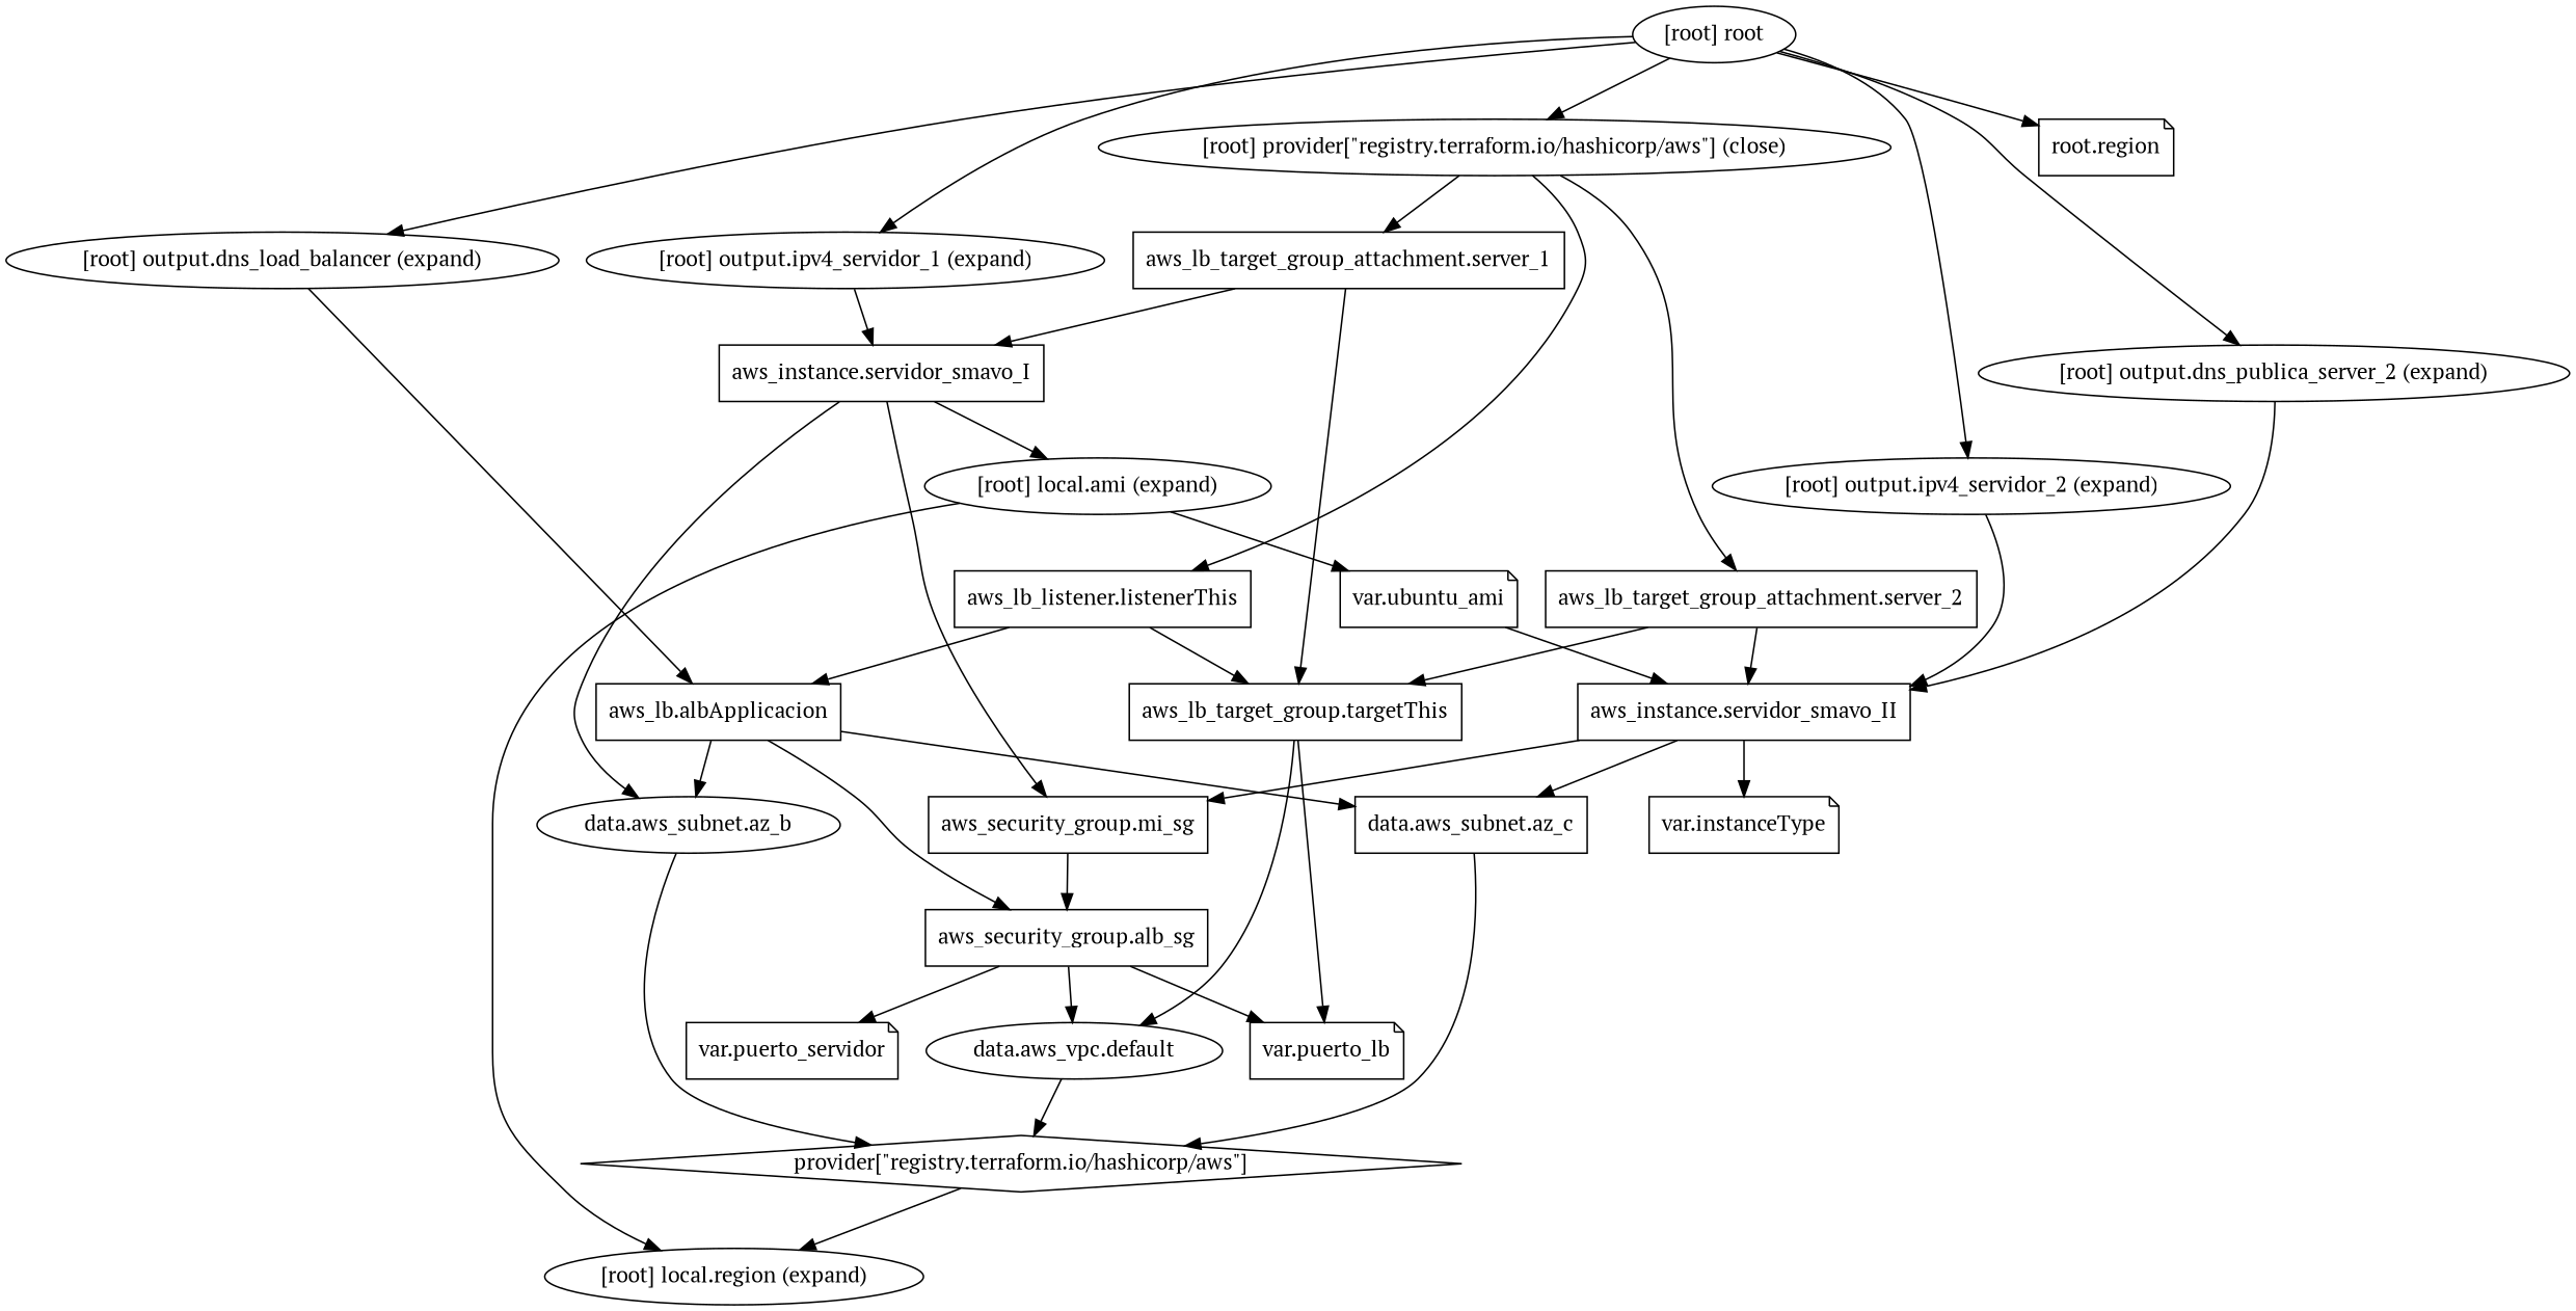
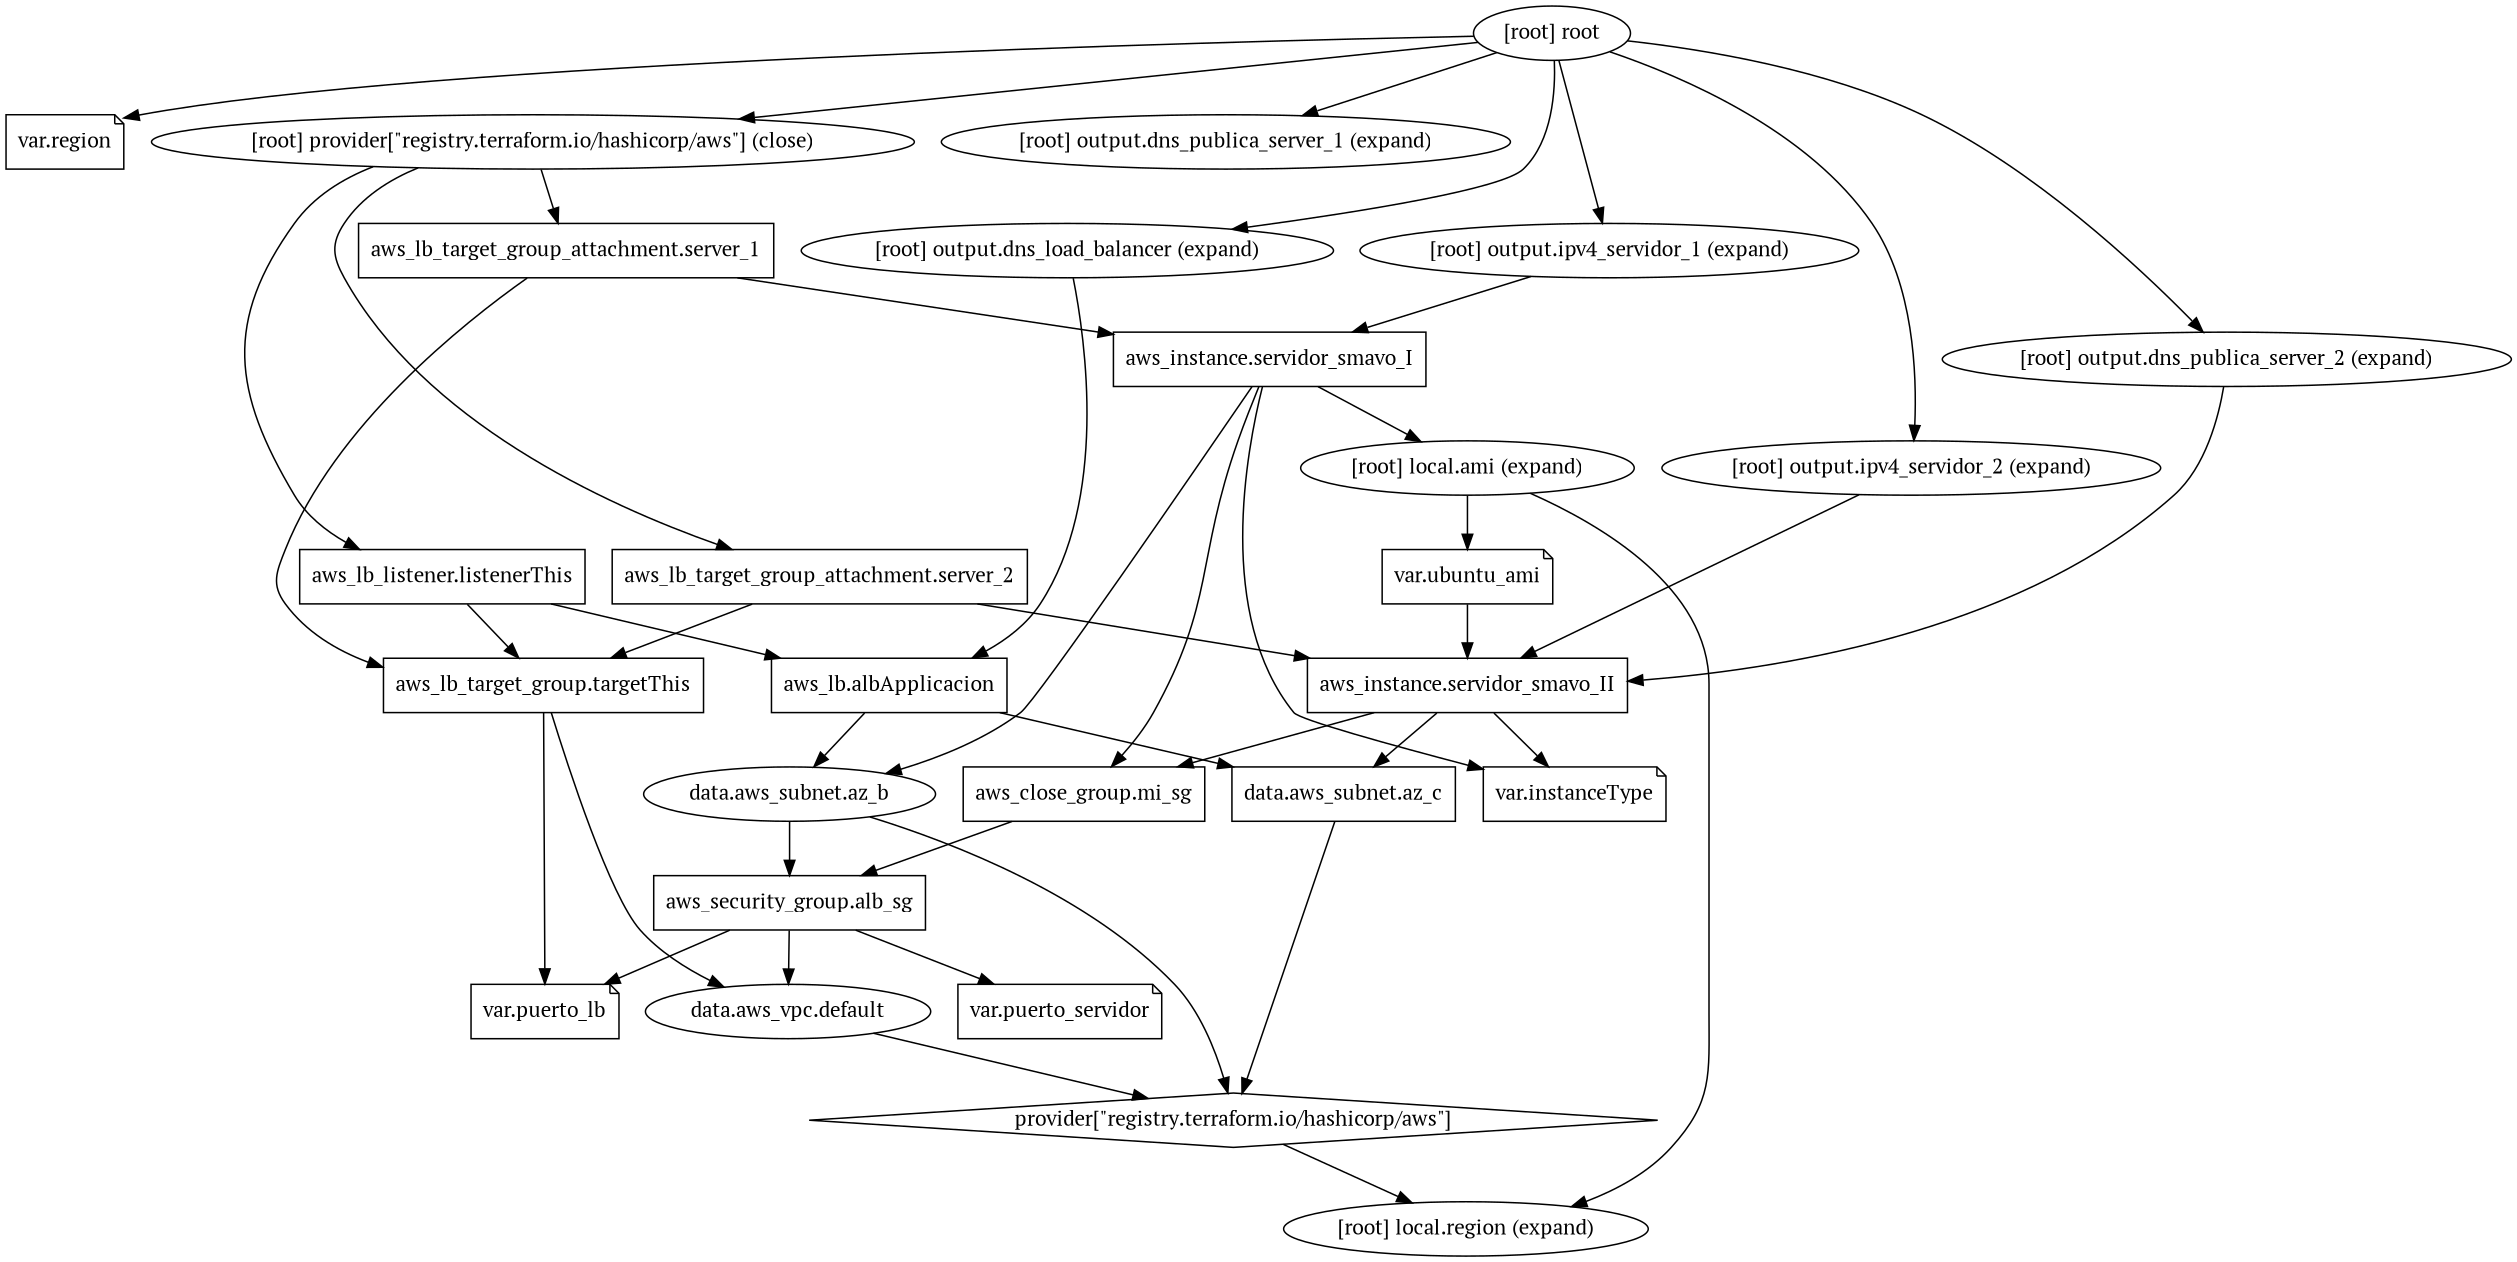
  digraph {
    compound=true
    fontname="PT Serif"
    newrank=true
    node [fontname="PT Serif" shape=box]
    edge [fontname="PT Serif"]
    n1 [label="aws_instance.servidor_smavo_I"]
-   n2 [label="aws_security_group.mi_sg"]
+   n2 [label="aws_close_group.mi_sg"]
    n3 [label="data.aws_subnet.az_b" shape=ellipse]
    n4 [label="var.instanceType" shape=note]
    "[root] local.ami (expand)" [shape=""]
    n6 [label="aws_instance.servidor_smavo_II"]
    n7 [label="data.aws_subnet.az_c"]
    n8 [label="var.ubuntu_ami" shape=note]
    n9 [label="aws_lb.albApplicacion"]
    n10 [label="aws_security_group.alb_sg"]
    n11 [label="aws_lb_listener.listenerThis"]
    n12 [label="aws_lb_target_group.targetThis"]
    n13 [label="data.aws_vpc.default" shape=ellipse]
    n14 [label="var.puerto_lb" shape=note]
    n15 [label="aws_lb_target_group_attachment.server_1"]
    n16 [label="aws_lb_target_group_attachment.server_2"]
    n17 [label="var.puerto_servidor" shape=note]
    n18 [label="provider[\"registry.terraform.io/hashicorp/aws\"]" shape=diamond]
    "[root] local.region (expand)" [shape=""]
-   n20 [label="root.region" shape=note]
+   n20 [label="var.region" shape=note]
    "[root] output.dns_load_balancer (expand)" [shape=""]
+   "[root] output.dns_publica_server_1 (expand)" [shape=""]
    "[root] output.dns_publica_server_2 (expand)" [shape=""]
    "[root] output.ipv4_servidor_1 (expand)" [shape=""]
    "[root] output.ipv4_servidor_2 (expand)" [shape=""]
    "[root] provider[\"registry.terraform.io/hashicorp/aws\"] (close)" [shape=""]
    "[root] root" [shape=""]
    subgraph sub_1 {
      n1
      n2
      n3
      n4
      "[root] local.ami (expand)"
      n6
      n7
      n8
      n9
      n10
      n11
      n12
      n13
      n14
      n15
      n16
      n17
      n18
      "[root] local.region (expand)"
      n20
      "[root] output.dns_load_balancer (expand)"
+     "[root] output.dns_publica_server_1 (expand)"
      "[root] output.dns_publica_server_2 (expand)"
      "[root] output.ipv4_servidor_1 (expand)"
      "[root] output.ipv4_servidor_2 (expand)"
      "[root] provider[\"registry.terraform.io/hashicorp/aws\"] (close)"
      "[root] root"
    }
    n1 -> n2
    n1 -> n3
+   n1 -> n4
    n1 -> "[root] local.ami (expand)"
    n2 -> n10
    n3 -> n18
    "[root] local.ami (expand)" -> n8
    "[root] local.ami (expand)" -> "[root] local.region (expand)"
    n6 -> n2
    n6 -> n4
    n6 -> n7
    n7 -> n18
    n8 -> n6
    n9 -> n3
    n9 -> n7
-   n9 -> n10
+   n3 -> n10
    n10 -> n13
    n10 -> n14
    n10 -> n17
    n11 -> n9
    n11 -> n12
    n12 -> n13
    n12 -> n14
    n13 -> n18
    n15 -> n1
    n15 -> n12
    n16 -> n6
    n16 -> n12
    n18 -> "[root] local.region (expand)"
    "[root] output.dns_load_balancer (expand)" -> n9
    "[root] output.dns_publica_server_2 (expand)" -> n6
    "[root] output.ipv4_servidor_1 (expand)" -> n1
    "[root] output.ipv4_servidor_2 (expand)" -> n6
    "[root] provider[\"registry.terraform.io/hashicorp/aws\"] (close)" -> n11
    "[root] provider[\"registry.terraform.io/hashicorp/aws\"] (close)" -> n15
    "[root] provider[\"registry.terraform.io/hashicorp/aws\"] (close)" -> n16
    "[root] root" -> n20
    "[root] root" -> "[root] output.dns_load_balancer (expand)"
+   "[root] root" -> "[root] output.dns_publica_server_1 (expand)"
    "[root] root" -> "[root] output.dns_publica_server_2 (expand)"
    "[root] root" -> "[root] output.ipv4_servidor_1 (expand)"
    "[root] root" -> "[root] output.ipv4_servidor_2 (expand)"
    "[root] root" -> "[root] provider[\"registry.terraform.io/hashicorp/aws\"] (close)"
  }
